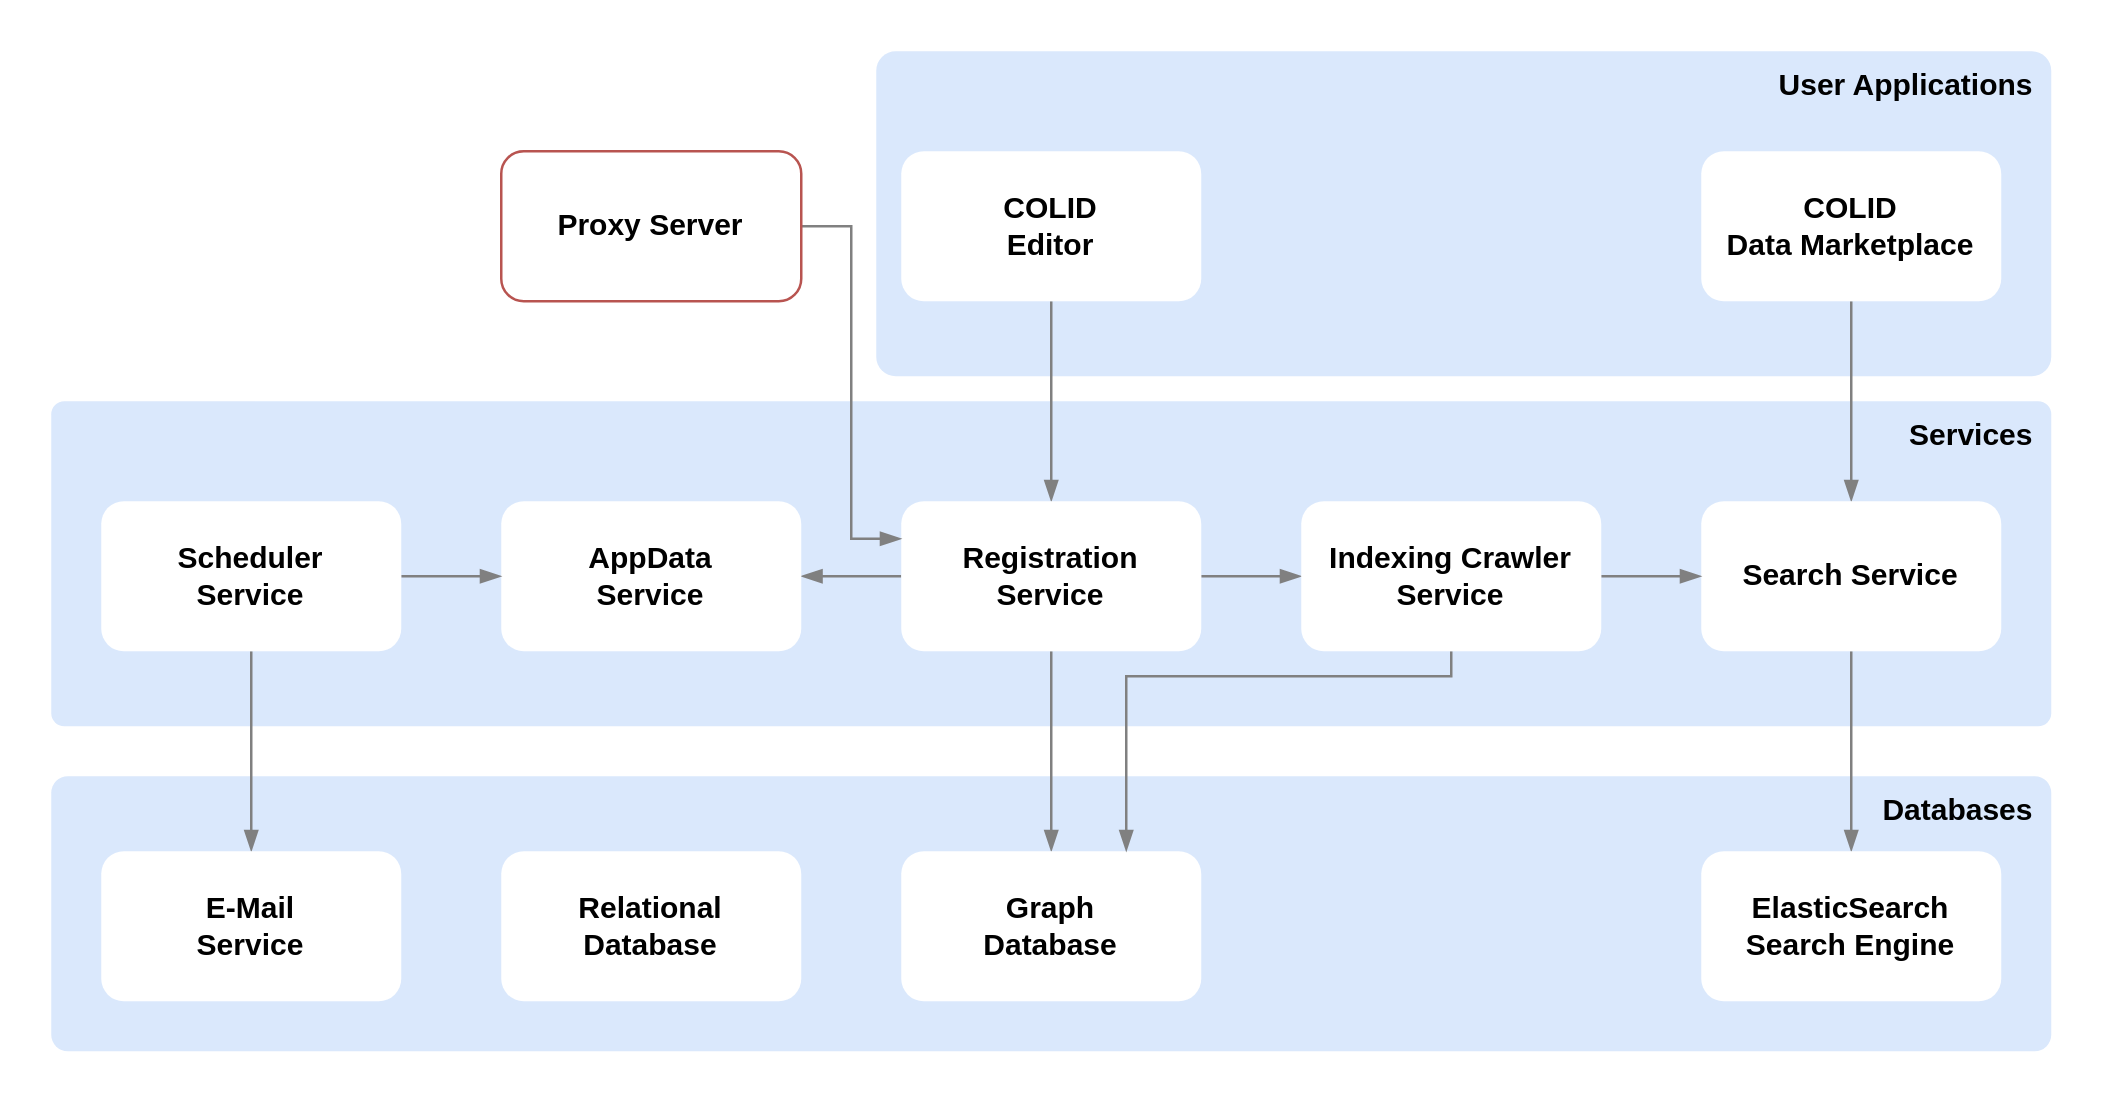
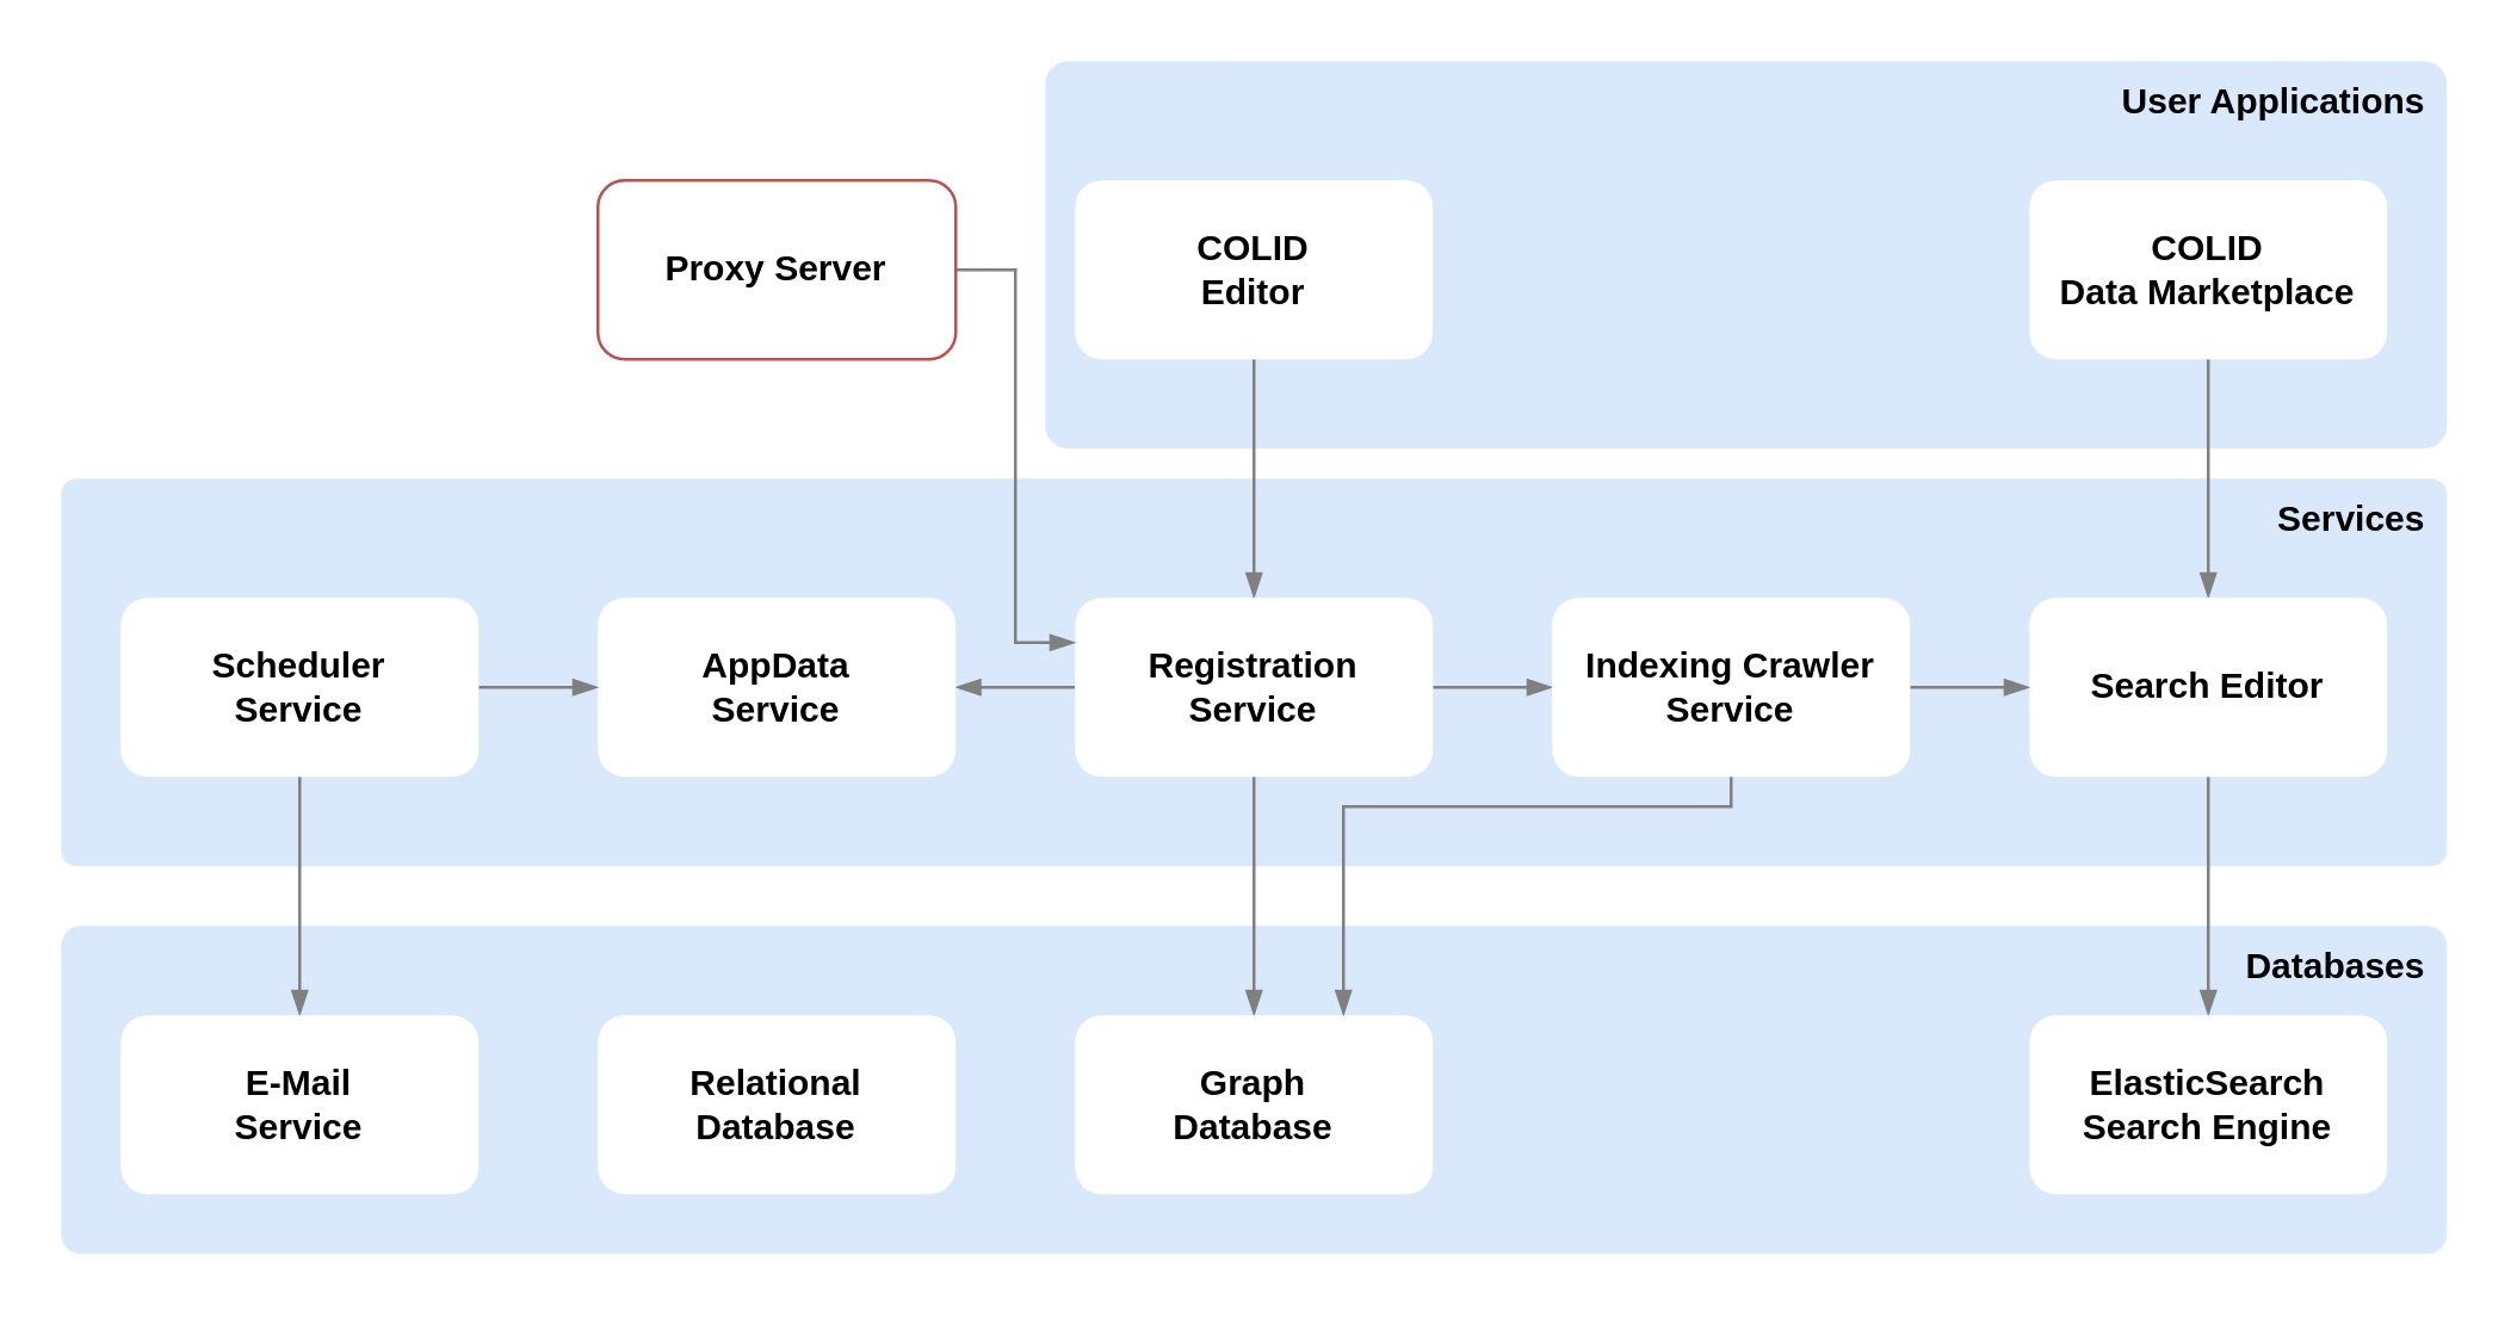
  <mxCell id="0" />
  <mxCell id="1" parent="0" />
  <mxCell id="2" value="User Applications&lt;br&gt;" style="rounded=1;whiteSpace=wrap;html=1;arcSize=6;align=right;horizontal=1;labelPosition=center;verticalLabelPosition=middle;verticalAlign=top;spacingRight=5;strokeWidth=1;perimeterSpacing=1;fontStyle=1;fillColor=#dae8fc;strokeColor=none;" parent="1" vertex="1"><mxGeometry x="350" y="20" width="470" height="130" as="geometry" /></mxCell>
  <mxCell id="3" value="Databases" style="rounded=1;whiteSpace=wrap;html=1;arcSize=6;verticalAlign=top;align=right;spacingRight=5;fontStyle=1;fillColor=#dae8fc;strokeColor=none;" parent="1" vertex="1"><mxGeometry x="20" y="310" width="800" height="110" as="geometry" /></mxCell>
  <mxCell id="4" value="Services" style="rounded=1;whiteSpace=wrap;html=1;arcSize=4;imageHeight=24;imageAspect=1;verticalAlign=top;align=right;spacingRight=5;fillColor=#dae8fc;strokeColor=none;fontStyle=1" parent="1" vertex="1"><mxGeometry x="20" y="160" width="800" height="130" as="geometry" /></mxCell>
  <mxCell id="5" value="" style="edgeStyle=orthogonalEdgeStyle;rounded=0;orthogonalLoop=1;jettySize=auto;html=1;fontStyle=1;strokeColor=#808080;endArrow=blockThin;endFill=1;" parent="1" source="6" target="12" edge="1"><mxGeometry relative="1" as="geometry" /></mxCell>
  <mxCell id="6" value="COLID&lt;br&gt;Editor" style="rounded=1;whiteSpace=wrap;html=1;strokeColor=none;fontStyle=1" parent="1" vertex="1"><mxGeometry x="360" y="60" width="120" height="60" as="geometry" /></mxCell>
  <mxCell id="7" value="" style="edgeStyle=orthogonalEdgeStyle;rounded=0;orthogonalLoop=1;jettySize=auto;html=1;fontStyle=1;strokeColor=#808080;endArrow=blockThin;endFill=1;" parent="1" source="8" target="14" edge="1"><mxGeometry relative="1" as="geometry" /></mxCell>
  <mxCell id="8" value="COLID&lt;br&gt;Data Marketplace" style="rounded=1;whiteSpace=wrap;html=1;strokeColor=none;fontStyle=1" parent="1" vertex="1"><mxGeometry x="680" y="60" width="120" height="60" as="geometry" /></mxCell>
  <mxCell id="9" value="" style="edgeStyle=orthogonalEdgeStyle;rounded=0;orthogonalLoop=1;jettySize=auto;html=1;entryX=0.5;entryY=0;entryDx=0;entryDy=0;fontStyle=1;strokeColor=#808080;endArrow=blockThin;endFill=1;" parent="1" source="12" target="21" edge="1"><mxGeometry relative="1" as="geometry"><mxPoint x="420" y="320" as="targetPoint" /></mxGeometry></mxCell>
  <mxCell id="10" style="edgeStyle=orthogonalEdgeStyle;rounded=0;orthogonalLoop=1;jettySize=auto;html=1;entryX=1;entryY=0.5;entryDx=0;entryDy=0;fontStyle=1;strokeColor=#808080;endArrow=blockThin;endFill=1;" parent="1" source="12" target="17" edge="1"><mxGeometry relative="1" as="geometry" /></mxCell>
  <mxCell id="11" value="" style="edgeStyle=orthogonalEdgeStyle;rounded=0;orthogonalLoop=1;jettySize=auto;html=1;fontStyle=1;strokeColor=#808080;endArrow=blockThin;endFill=1;" parent="1" source="12" target="25" edge="1"><mxGeometry relative="1" as="geometry" /></mxCell>
  <mxCell id="12" value="Registration&lt;br&gt;Service" style="rounded=1;whiteSpace=wrap;html=1;fontStyle=1;strokeColor=none;" parent="1" vertex="1"><mxGeometry x="360" y="200" width="120" height="60" as="geometry" /></mxCell>
  <mxCell id="13" value="" style="edgeStyle=orthogonalEdgeStyle;rounded=0;orthogonalLoop=1;jettySize=auto;html=1;entryX=0.5;entryY=0;entryDx=0;entryDy=0;fontStyle=1;strokeColor=#808080;endArrow=blockThin;endFill=1;" parent="1" source="14" target="22" edge="1"><mxGeometry relative="1" as="geometry"><mxPoint x="740" y="320" as="targetPoint" /></mxGeometry></mxCell>
- <mxCell id="14" value="Search Service" style="rounded=1;whiteSpace=wrap;html=1;strokeColor=none;fontStyle=1" parent="1" vertex="1"><mxGeometry x="680" y="200" width="120" height="60" as="geometry" /></mxCell>
+ <mxCell id="14" value="Search Editor" style="rounded=1;whiteSpace=wrap;html=1;strokeColor=none;fontStyle=1" parent="1" vertex="1"><mxGeometry x="680" y="200" width="120" height="60" as="geometry" /></mxCell>
  <mxCell id="15" style="edgeStyle=orthogonalEdgeStyle;rounded=0;orthogonalLoop=1;jettySize=auto;html=1;exitX=1;exitY=0.5;exitDx=0;exitDy=0;entryX=0;entryY=0.25;entryDx=0;entryDy=0;fontStyle=1;strokeColor=#808080;endArrow=blockThin;endFill=1;" parent="1" source="16" target="12" edge="1"><mxGeometry relative="1" as="geometry"><Array as="points"><mxPoint x="340" y="90" /><mxPoint x="340" y="215" /></Array></mxGeometry></mxCell>
  <mxCell id="16" value="Proxy Server" style="rounded=1;whiteSpace=wrap;html=1;fillColor=none;strokeColor=#b85450;fontStyle=1" parent="1" vertex="1"><mxGeometry x="200" y="60" width="120" height="60" as="geometry" /></mxCell>
  <mxCell id="17" value="AppData&lt;br&gt;Service" style="rounded=1;whiteSpace=wrap;html=1;fontStyle=1;strokeColor=none;" parent="1" vertex="1"><mxGeometry x="200" y="200" width="120" height="60" as="geometry" /></mxCell>
  <mxCell id="18" value="" style="edgeStyle=orthogonalEdgeStyle;rounded=0;orthogonalLoop=1;jettySize=auto;html=1;fontStyle=1;strokeColor=#808080;endArrow=blockThin;endFill=1;" parent="1" source="20" target="17" edge="1"><mxGeometry relative="1" as="geometry" /></mxCell>
  <mxCell id="19" value="" style="edgeStyle=orthogonalEdgeStyle;rounded=0;orthogonalLoop=1;jettySize=auto;html=1;fontStyle=1;strokeColor=#808080;endArrow=blockThin;endFill=1;" parent="1" source="20" target="26" edge="1"><mxGeometry relative="1" as="geometry" /></mxCell>
  <mxCell id="20" value="Scheduler&lt;br&gt;Service" style="rounded=1;whiteSpace=wrap;html=1;fontStyle=1;strokeColor=none;" parent="1" vertex="1"><mxGeometry x="40" y="200" width="120" height="60" as="geometry" /></mxCell>
  <mxCell id="21" value="Graph&lt;br&gt;Database" style="rounded=1;whiteSpace=wrap;html=1;strokeColor=none;fontStyle=1" parent="1" vertex="1"><mxGeometry x="360" y="340" width="120" height="60" as="geometry" /></mxCell>
  <mxCell id="22" value="ElasticSearch&lt;br&gt;Search Engine" style="rounded=1;whiteSpace=wrap;html=1;strokeColor=none;fontStyle=1" parent="1" vertex="1"><mxGeometry x="680" y="340" width="120" height="60" as="geometry" /></mxCell>
  <mxCell id="23" value="" style="edgeStyle=orthogonalEdgeStyle;rounded=0;orthogonalLoop=1;jettySize=auto;html=1;fontStyle=1;strokeColor=#808080;endArrow=blockThin;endFill=1;" parent="1" source="25" target="14" edge="1"><mxGeometry relative="1" as="geometry" /></mxCell>
  <mxCell id="24" style="edgeStyle=orthogonalEdgeStyle;rounded=0;orthogonalLoop=1;jettySize=auto;html=1;exitX=0.5;exitY=1;exitDx=0;exitDy=0;entryX=0.75;entryY=0;entryDx=0;entryDy=0;fontStyle=1;strokeColor=#808080;endArrow=blockThin;endFill=1;" parent="1" source="25" target="21" edge="1"><mxGeometry relative="1" as="geometry"><Array as="points"><mxPoint x="580" y="270" /><mxPoint x="450" y="270" /></Array></mxGeometry></mxCell>
  <mxCell id="25" value="Indexing Crawler&lt;br&gt;Service" style="rounded=1;whiteSpace=wrap;html=1;fontStyle=1;strokeColor=none;" parent="1" vertex="1"><mxGeometry x="520" y="200" width="120" height="60" as="geometry" /></mxCell>
  <mxCell id="26" value="E-Mail&lt;br&gt;Service" style="rounded=1;whiteSpace=wrap;html=1;strokeColor=none;fontStyle=1" parent="1" vertex="1"><mxGeometry x="40" y="340" width="120" height="60" as="geometry" /></mxCell>
  <mxCell id="27" value="Relational&lt;br&gt;Database" style="rounded=1;whiteSpace=wrap;html=1;strokeColor=none;fontStyle=1" parent="1" vertex="1"><mxGeometry x="200" y="340" width="120" height="60" as="geometry" /></mxCell>
